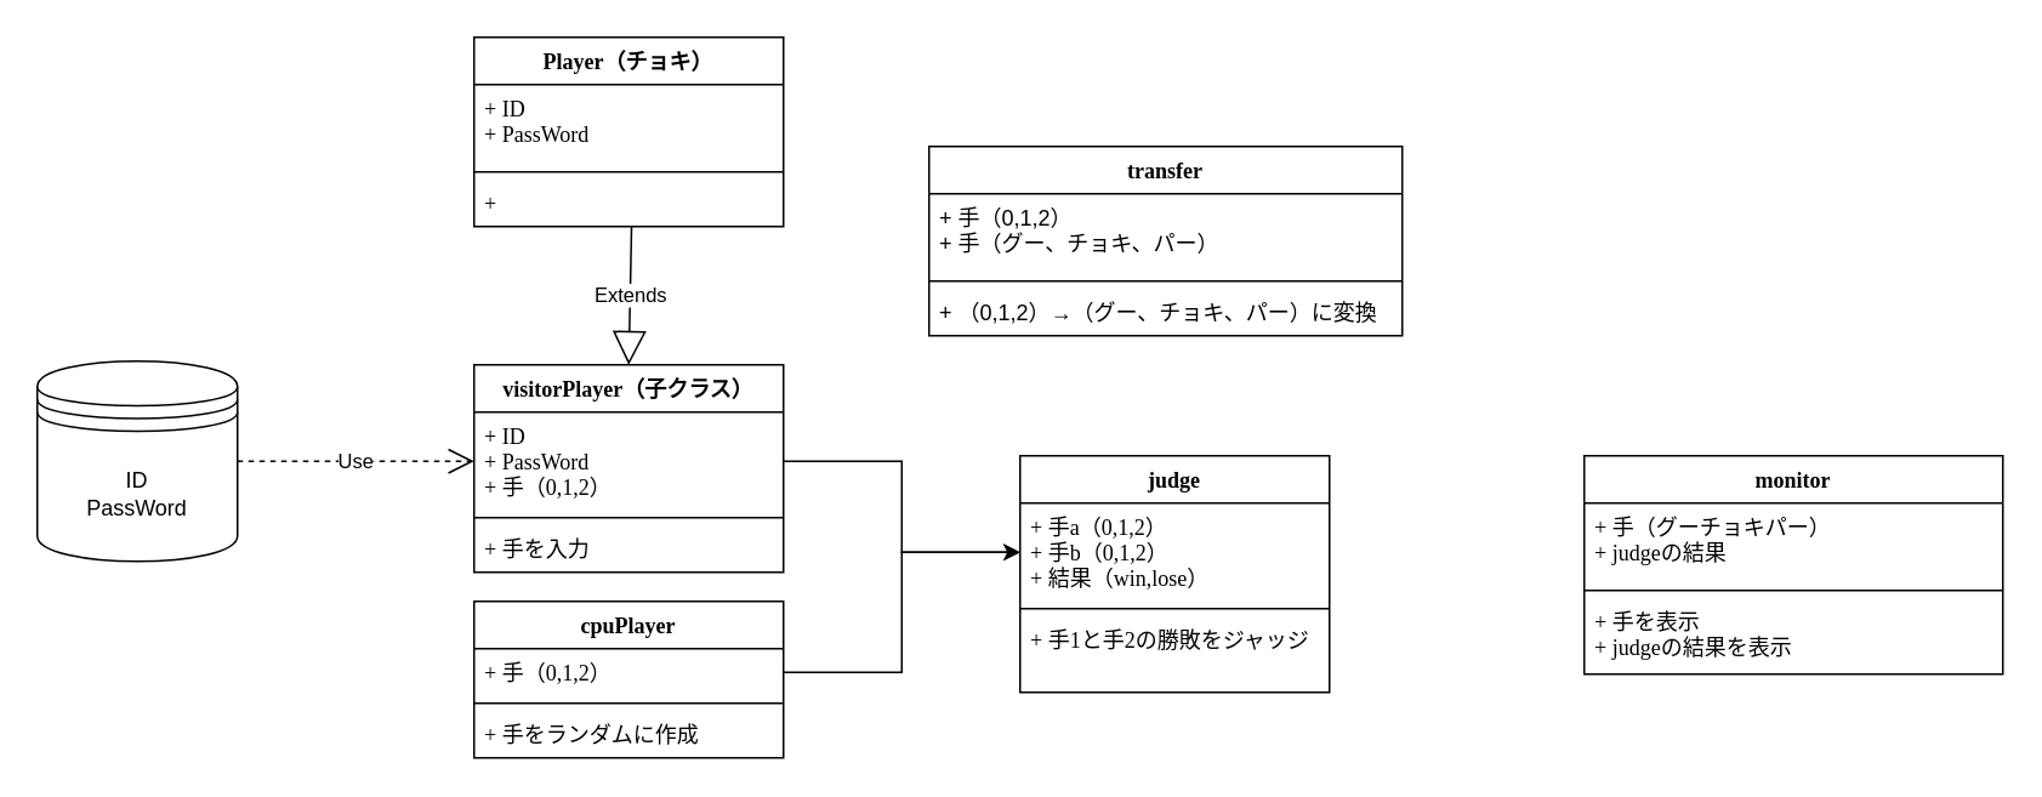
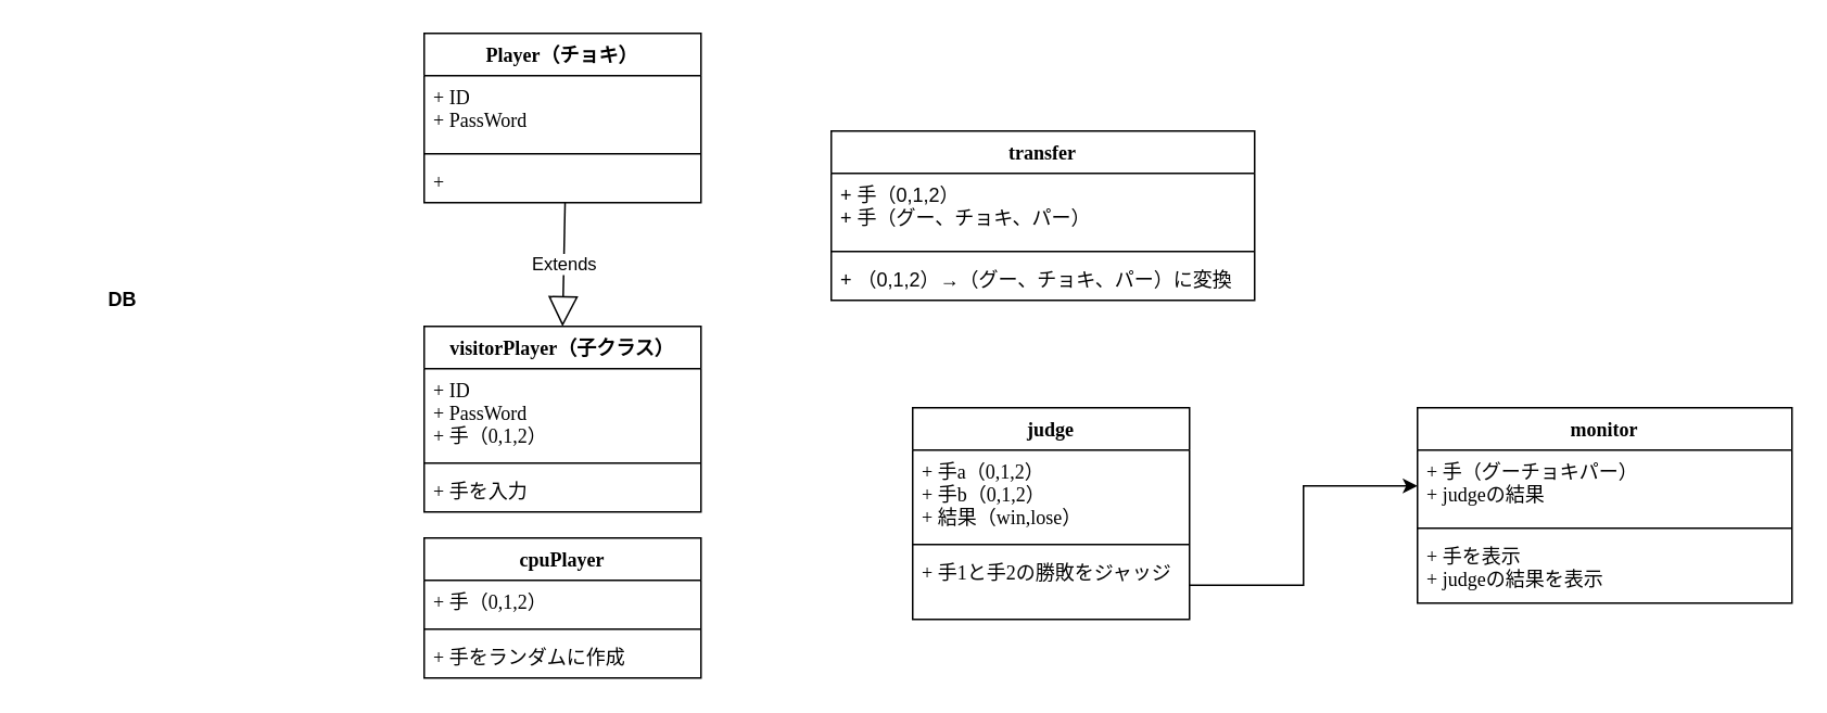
  <mxCell id="0" />
  <mxCell id="1" parent="0" />
  <mxCell id="2" value="judge" style="swimlane;fontStyle=1;align=center;verticalAlign=top;childLayout=stackLayout;horizontal=1;startSize=26;horizontalStack=0;resizeParent=1;resizeParentMax=0;resizeLast=0;collapsible=1;marginBottom=0;fontFamily=Comic Sans MS;" parent="1" vertex="1"><mxGeometry x="560" y="250" width="170" height="130" as="geometry" /></mxCell>
  <mxCell id="3" value="+ 手a（0,1,2）&#10;+ 手b（0,1,2）&#10;+ 結果（win,lose）" style="text;strokeColor=none;fillColor=none;align=left;verticalAlign=top;spacingLeft=4;spacingRight=4;overflow=hidden;rotatable=0;points=[[0,0.5],[1,0.5]];portConstraint=eastwest;fontFamily=Comic Sans MS;" parent="2" vertex="1"><mxGeometry y="26" width="170" height="54" as="geometry" /></mxCell>
  <mxCell id="4" value="" style="line;strokeWidth=1;fillColor=none;align=left;verticalAlign=middle;spacingTop=-1;spacingLeft=3;spacingRight=3;rotatable=0;labelPosition=right;points=[];portConstraint=eastwest;" parent="2" vertex="1"><mxGeometry y="80" width="170" height="8" as="geometry" /></mxCell>
  <mxCell id="5" value="+ 手1と手2の勝敗をジャッジ" style="text;strokeColor=none;fillColor=none;align=left;verticalAlign=top;spacingLeft=4;spacingRight=4;overflow=hidden;rotatable=0;points=[[0,0.5],[1,0.5]];portConstraint=eastwest;fontFamily=Comic Sans MS;" parent="2" vertex="1"><mxGeometry y="88" width="170" height="42" as="geometry" /></mxCell>
  <mxCell id="6" value="monitor" style="swimlane;fontStyle=1;align=center;verticalAlign=top;childLayout=stackLayout;horizontal=1;startSize=26;horizontalStack=0;resizeParent=1;resizeParentMax=0;resizeLast=0;collapsible=1;marginBottom=0;fontFamily=Comic Sans MS;" parent="1" vertex="1"><mxGeometry x="870" y="250" width="230" height="120" as="geometry" /></mxCell>
  <mxCell id="7" value="+ 手（グーチョキパー）&#10;+ judgeの結果" style="text;strokeColor=none;fillColor=none;align=left;verticalAlign=top;spacingLeft=4;spacingRight=4;overflow=hidden;rotatable=0;points=[[0,0.5],[1,0.5]];portConstraint=eastwest;fontFamily=Comic Sans MS;" parent="6" vertex="1"><mxGeometry y="26" width="230" height="44" as="geometry" /></mxCell>
  <mxCell id="8" value="" style="line;strokeWidth=1;fillColor=none;align=left;verticalAlign=middle;spacingTop=-1;spacingLeft=3;spacingRight=3;rotatable=0;labelPosition=right;points=[];portConstraint=eastwest;" parent="6" vertex="1"><mxGeometry y="70" width="230" height="8" as="geometry" /></mxCell>
  <mxCell id="9" value="+ 手を表示&#10;+ judgeの結果を表示" style="text;strokeColor=none;fillColor=none;align=left;verticalAlign=top;spacingLeft=4;spacingRight=4;overflow=hidden;rotatable=0;points=[[0,0.5],[1,0.5]];portConstraint=eastwest;fontFamily=Comic Sans MS;" parent="6" vertex="1"><mxGeometry y="78" width="230" height="42" as="geometry" /></mxCell>
  <mxCell id="10" value="cpuPlayer" style="swimlane;fontStyle=1;align=center;verticalAlign=top;childLayout=stackLayout;horizontal=1;startSize=26;horizontalStack=0;resizeParent=1;resizeParentMax=0;resizeLast=0;collapsible=1;marginBottom=0;fontFamily=Comic Sans MS;" parent="1" vertex="1"><mxGeometry x="260" y="330" width="170" height="86" as="geometry" /></mxCell>
  <mxCell id="11" value="+ 手（0,1,2）" style="text;strokeColor=none;fillColor=none;align=left;verticalAlign=top;spacingLeft=4;spacingRight=4;overflow=hidden;rotatable=0;points=[[0,0.5],[1,0.5]];portConstraint=eastwest;fontFamily=Comic Sans MS;" parent="10" vertex="1"><mxGeometry y="26" width="170" height="26" as="geometry" /></mxCell>
  <mxCell id="12" value="" style="line;strokeWidth=1;fillColor=none;align=left;verticalAlign=middle;spacingTop=-1;spacingLeft=3;spacingRight=3;rotatable=0;labelPosition=right;points=[];portConstraint=eastwest;" parent="10" vertex="1"><mxGeometry y="52" width="170" height="8" as="geometry" /></mxCell>
  <mxCell id="13" value="+ 手をランダムに作成" style="text;strokeColor=none;fillColor=none;align=left;verticalAlign=top;spacingLeft=4;spacingRight=4;overflow=hidden;rotatable=0;points=[[0,0.5],[1,0.5]];portConstraint=eastwest;fontFamily=Comic Sans MS;" parent="10" vertex="1"><mxGeometry y="60" width="170" height="26" as="geometry" /></mxCell>
  <mxCell id="14" value="transfer" style="swimlane;fontStyle=1;align=center;verticalAlign=top;childLayout=stackLayout;horizontal=1;startSize=26;horizontalStack=0;resizeParent=1;resizeParentMax=0;resizeLast=0;collapsible=1;marginBottom=0;fontFamily=Comic Sans MS;" parent="1" vertex="1"><mxGeometry x="510" y="80" width="260" height="104" as="geometry" /></mxCell>
  <mxCell id="15" value="+ 手（0,1,2）&#10;+ 手（グー、チョキ、パー）" style="text;strokeColor=none;fillColor=none;align=left;verticalAlign=top;spacingLeft=4;spacingRight=4;overflow=hidden;rotatable=0;points=[[0,0.5],[1,0.5]];portConstraint=eastwest;" parent="14" vertex="1"><mxGeometry y="26" width="260" height="44" as="geometry" /></mxCell>
  <mxCell id="16" value="" style="line;strokeWidth=1;fillColor=none;align=left;verticalAlign=middle;spacingTop=-1;spacingLeft=3;spacingRight=3;rotatable=0;labelPosition=right;points=[];portConstraint=eastwest;" parent="14" vertex="1"><mxGeometry y="70" width="260" height="8" as="geometry" /></mxCell>
  <mxCell id="17" value="+ （0,1,2）→（グー、チョキ、パー）に変換" style="text;strokeColor=none;fillColor=none;align=left;verticalAlign=top;spacingLeft=4;spacingRight=4;overflow=hidden;rotatable=0;points=[[0,0.5],[1,0.5]];portConstraint=eastwest;" parent="14" vertex="1"><mxGeometry y="78" width="260" height="26" as="geometry" /></mxCell>
+ <mxCell id="18" style="edgeStyle=orthogonalEdgeStyle;rounded=0;orthogonalLoop=1;jettySize=auto;html=1;exitX=1;exitY=0.5;exitDx=0;exitDy=0;entryX=0;entryY=0.5;entryDx=0;entryDy=0;fontFamily=Comic Sans MS;" parent="1" source="5" target="7" edge="1"><mxGeometry relative="1" as="geometry" /></mxCell>
  <mxCell id="19" value="visitorPlayer（子クラス）" style="swimlane;fontStyle=1;align=center;verticalAlign=top;childLayout=stackLayout;horizontal=1;startSize=26;horizontalStack=0;resizeParent=1;resizeParentMax=0;resizeLast=0;collapsible=1;marginBottom=0;fontFamily=Comic Sans MS;" parent="1" vertex="1"><mxGeometry x="260" y="200" width="170" height="114" as="geometry" /></mxCell>
  <mxCell id="20" value="+ ID&#10;+ PassWord&#10;+ 手（0,1,2）" style="text;strokeColor=none;fillColor=none;align=left;verticalAlign=top;spacingLeft=4;spacingRight=4;overflow=hidden;rotatable=0;points=[[0,0.5],[1,0.5]];portConstraint=eastwest;fontFamily=Comic Sans MS;" parent="19" vertex="1"><mxGeometry y="26" width="170" height="54" as="geometry" /></mxCell>
  <mxCell id="21" value="" style="line;strokeWidth=1;fillColor=none;align=left;verticalAlign=middle;spacingTop=-1;spacingLeft=3;spacingRight=3;rotatable=0;labelPosition=right;points=[];portConstraint=eastwest;" parent="19" vertex="1"><mxGeometry y="80" width="170" height="8" as="geometry" /></mxCell>
  <mxCell id="22" value="+ 手を入力" style="text;strokeColor=none;fillColor=none;align=left;verticalAlign=top;spacingLeft=4;spacingRight=4;overflow=hidden;rotatable=0;points=[[0,0.5],[1,0.5]];portConstraint=eastwest;fontFamily=Comic Sans MS;" parent="19" vertex="1"><mxGeometry y="88" width="170" height="26" as="geometry" /></mxCell>
- <mxCell id="23" style="edgeStyle=orthogonalEdgeStyle;rounded=0;orthogonalLoop=1;jettySize=auto;html=1;exitX=1;exitY=0.5;exitDx=0;exitDy=0;entryX=0;entryY=0.5;entryDx=0;entryDy=0;fontFamily=Comic Sans MS;" parent="1" source="11" target="3" edge="1"><mxGeometry relative="1" as="geometry" /></mxCell>
- <mxCell id="24" style="edgeStyle=orthogonalEdgeStyle;rounded=0;orthogonalLoop=1;jettySize=auto;html=1;exitX=1;exitY=0.5;exitDx=0;exitDy=0;entryX=0;entryY=0.5;entryDx=0;entryDy=0;fontFamily=Comic Sans MS;" parent="1" source="20" target="3" edge="1"><mxGeometry relative="1" as="geometry" /></mxCell>
  <mxCell id="25" value="Player（チョキ）" style="swimlane;fontStyle=1;align=center;verticalAlign=top;childLayout=stackLayout;horizontal=1;startSize=26;horizontalStack=0;resizeParent=1;resizeParentMax=0;resizeLast=0;collapsible=1;marginBottom=0;fontFamily=Comic Sans MS;" vertex="1" parent="1"><mxGeometry x="260" y="20" width="170" height="104" as="geometry" /></mxCell>
  <mxCell id="26" value="+ ID&#10;+ PassWord" style="text;strokeColor=none;fillColor=none;align=left;verticalAlign=top;spacingLeft=4;spacingRight=4;overflow=hidden;rotatable=0;points=[[0,0.5],[1,0.5]];portConstraint=eastwest;fontFamily=Comic Sans MS;" vertex="1" parent="25"><mxGeometry y="26" width="170" height="44" as="geometry" /></mxCell>
  <mxCell id="27" value="" style="line;strokeWidth=1;fillColor=none;align=left;verticalAlign=middle;spacingTop=-1;spacingLeft=3;spacingRight=3;rotatable=0;labelPosition=right;points=[];portConstraint=eastwest;" vertex="1" parent="25"><mxGeometry y="70" width="170" height="8" as="geometry" /></mxCell>
  <mxCell id="28" value="+ " style="text;strokeColor=none;fillColor=none;align=left;verticalAlign=top;spacingLeft=4;spacingRight=4;overflow=hidden;rotatable=0;points=[[0,0.5],[1,0.5]];portConstraint=eastwest;fontFamily=Comic Sans MS;" vertex="1" parent="25"><mxGeometry y="78" width="170" height="26" as="geometry" /></mxCell>
  <mxCell id="29" value="Extends" style="endArrow=block;endSize=16;endFill=0;html=1;exitX=0.509;exitY=1;exitDx=0;exitDy=0;exitPerimeter=0;entryX=0.5;entryY=0;entryDx=0;entryDy=0;" edge="1" parent="1" source="28" target="19"><mxGeometry width="160" relative="1" as="geometry"><mxPoint x="290" y="150" as="sourcePoint" /><mxPoint x="450" y="150" as="targetPoint" /></mxGeometry></mxCell>
  <mxCell id="30" value="" style="group" vertex="1" connectable="0" parent="1"><mxGeometry x="20" y="174" width="110" height="134" as="geometry" /></mxCell>
- <mxCell id="31" value="ID&lt;br&gt;PassWord" style="shape=datastore;whiteSpace=wrap;html=1;" vertex="1" parent="30"><mxGeometry y="24" width="110" height="110" as="geometry" /></mxCell>
- <mxCell id="33" value="Use" style="endArrow=open;endSize=12;dashed=1;html=1;exitX=1;exitY=0.5;exitDx=0;exitDy=0;entryX=0;entryY=0.5;entryDx=0;entryDy=0;" edge="1" parent="1" source="31" target="20"><mxGeometry width="160" relative="1" as="geometry"><mxPoint x="150" y="71.5" as="sourcePoint" /><mxPoint x="310" y="71.5" as="targetPoint" /></mxGeometry></mxCell>
+ <mxCell id="32" value="&lt;b&gt;DB&lt;/b&gt;" style="text;html=1;strokeColor=none;fillColor=none;align=center;verticalAlign=middle;whiteSpace=wrap;rounded=0;" vertex="1" parent="30"><mxGeometry x="35" width="40" height="20" as="geometry" /></mxCell>
